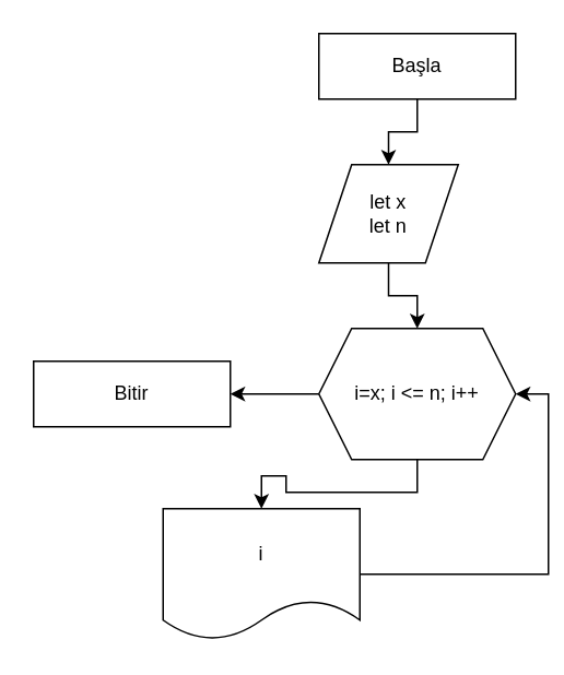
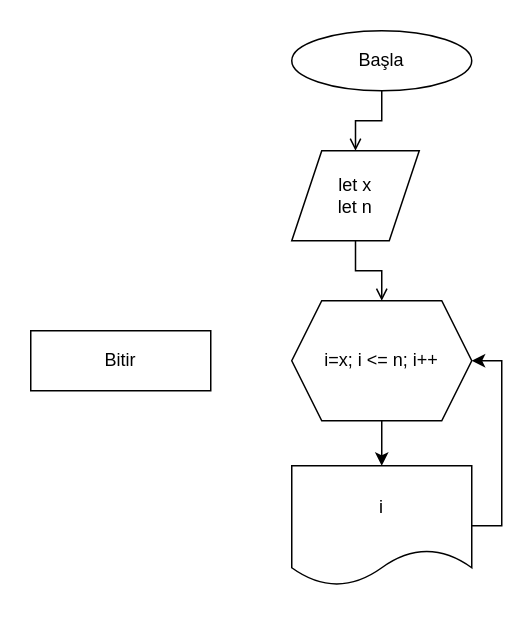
  <mxCell id="0" />
  <mxCell id="1" parent="0" />
- <mxCell id="2" style="edgeStyle=orthogonalEdgeStyle;rounded=0;orthogonalLoop=1;jettySize=auto;html=1;exitX=0.5;exitY=1;exitDx=0;exitDy=0;" edge="1" parent="1" source="3" target="5"><mxGeometry relative="1" as="geometry" /></mxCell>
- <mxCell id="3" value="Başla" style="whiteSpace=wrap;html=1;rounded=0;" vertex="1" parent="1"><mxGeometry x="194" y="20" width="120" height="40" as="geometry" /></mxCell>
- <mxCell id="4" style="edgeStyle=orthogonalEdgeStyle;rounded=0;orthogonalLoop=1;jettySize=auto;html=1;exitX=0.5;exitY=1;exitDx=0;exitDy=0;" edge="1" parent="1" source="5" target="8"><mxGeometry relative="1" as="geometry" /></mxCell>
+ <mxCell id="2" style="edgeStyle=orthogonalEdgeStyle;rounded=0;orthogonalLoop=1;jettySize=auto;html=1;exitX=0.5;exitY=1;exitDx=0;exitDy=0;endArrow=open;" edge="1" parent="1" source="3" target="5"><mxGeometry relative="1" as="geometry" /></mxCell>
+ <mxCell id="3" value="Başla" style="ellipse;whiteSpace=wrap;html=1;" vertex="1" parent="1"><mxGeometry x="194" y="20" width="120" height="40" as="geometry" /></mxCell>
+ <mxCell id="4" style="edgeStyle=orthogonalEdgeStyle;rounded=0;orthogonalLoop=1;jettySize=auto;html=1;exitX=0.5;exitY=1;exitDx=0;exitDy=0;endArrow=open;" edge="1" parent="1" source="5" target="8"><mxGeometry relative="1" as="geometry" /></mxCell>
  <mxCell id="5" value="let x&lt;br&gt;let n" style="shape=parallelogram;perimeter=parallelogramPerimeter;whiteSpace=wrap;html=1;fixedSize=1;" vertex="1" parent="1"><mxGeometry x="194" y="100" width="85" height="60" as="geometry" /></mxCell>
  <mxCell id="6" style="edgeStyle=orthogonalEdgeStyle;rounded=0;orthogonalLoop=1;jettySize=auto;html=1;exitX=0.5;exitY=1;exitDx=0;exitDy=0;" edge="1" parent="1" source="8" target="10"><mxGeometry relative="1" as="geometry" /></mxCell>
- <mxCell id="7" style="edgeStyle=orthogonalEdgeStyle;rounded=0;orthogonalLoop=1;jettySize=auto;html=1;exitX=0;exitY=0.5;exitDx=0;exitDy=0;entryX=1;entryY=0.5;entryDx=0;entryDy=0;" edge="1" parent="1" source="8" target="11"><mxGeometry relative="1" as="geometry" /></mxCell>
  <mxCell id="8" value="i=x; i &amp;lt;= n; i++" style="shape=hexagon;perimeter=hexagonPerimeter2;whiteSpace=wrap;html=1;fixedSize=1;" vertex="1" parent="1"><mxGeometry x="194" y="200" width="120" height="80" as="geometry" /></mxCell>
  <mxCell id="9" style="edgeStyle=orthogonalEdgeStyle;rounded=0;orthogonalLoop=1;jettySize=auto;html=1;exitX=1;exitY=0.5;exitDx=0;exitDy=0;entryX=1;entryY=0.5;entryDx=0;entryDy=0;" edge="1" parent="1" source="10" target="8"><mxGeometry relative="1" as="geometry" /></mxCell>
- <mxCell id="10" value="i" style="shape=document;whiteSpace=wrap;html=1;boundedLbl=1;" vertex="1" parent="1"><mxGeometry x="99" y="310" width="120" height="80" as="geometry" /></mxCell>
+ <mxCell id="10" value="i" style="shape=document;whiteSpace=wrap;html=1;boundedLbl=1;" vertex="1" parent="1"><mxGeometry x="194" y="310" width="120" height="80" as="geometry" /></mxCell>
  <mxCell id="11" value="Bitir" style="whiteSpace=wrap;html=1;rounded=0;" vertex="1" parent="1"><mxGeometry x="20" y="220" width="120" height="40" as="geometry" /></mxCell>
